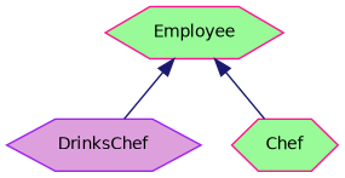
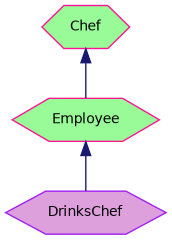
  digraph {
    node [color=deeppink fillcolor=palegreen fontname=Helvetica fontsize=10 shape=hexagon style=filled]
    edge [color=midnightblue dir=back fontname=Helvetica fontsize=10 labelfontname=Helvetica labelfontsize=10 style=solid]
    n1 [color=purple fillcolor=plum fontcolor=black height=0.2 label=DrinksChef width=0.4]
    n2 [height=0.2 label=Chef width=0.4]
    n3 [height=0.2 label=Employee width=0.4]
    n3 -> n1
-   n3 -> n2
+   n2 -> n3
  }
